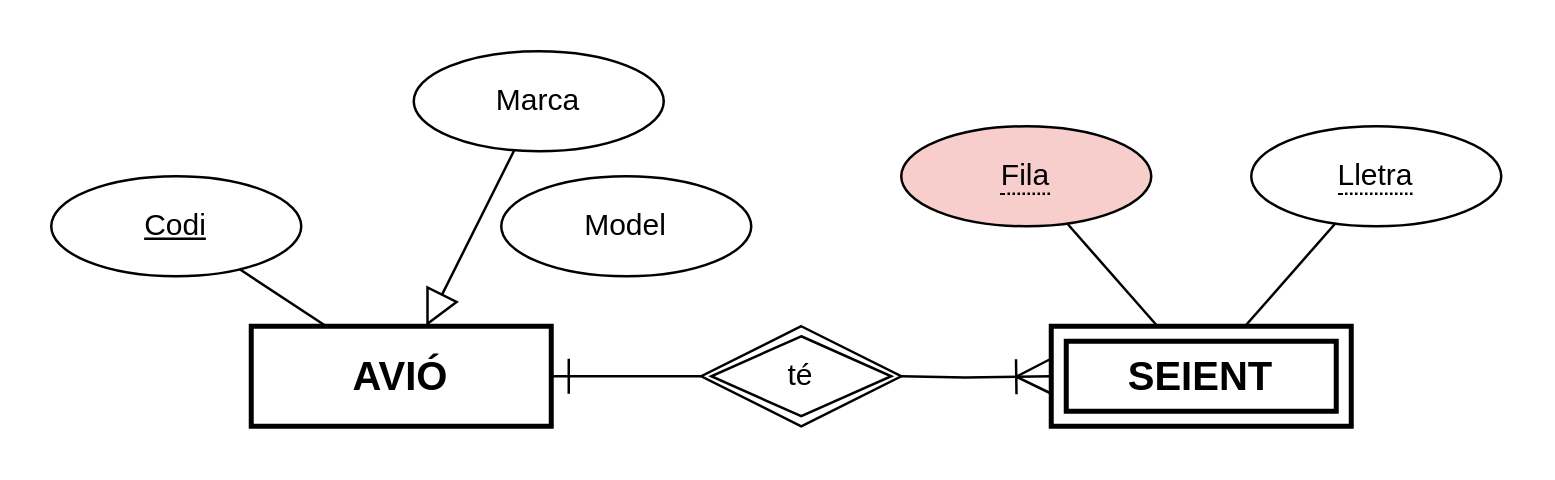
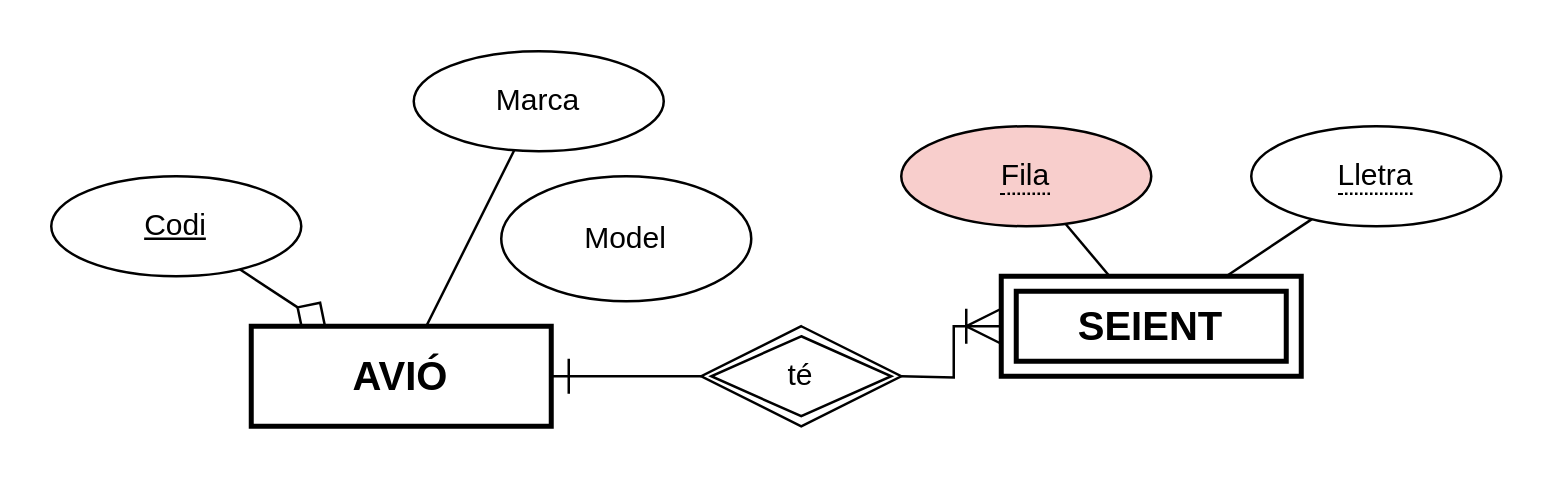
  <mxCell id="0" />
  <mxCell id="1" parent="0" />
- <mxCell id="2" value="&lt;b&gt;SEIENT&lt;/b&gt;" style="shape=ext;margin=3;double=1;whiteSpace=wrap;html=1;align=center;strokeWidth=2;fontSize=16;" parent="1" vertex="1"><mxGeometry x="420" y="130" width="120" height="40" as="geometry" /></mxCell>
+ <mxCell id="2" value="&lt;b&gt;SEIENT&lt;/b&gt;" style="shape=ext;margin=3;double=1;whiteSpace=wrap;html=1;align=center;strokeWidth=2;fontSize=16;" parent="1" vertex="1"><mxGeometry x="400" y="110" width="120" height="40" as="geometry" /></mxCell>
  <mxCell id="3" style="edgeStyle=orthogonalEdgeStyle;rounded=0;orthogonalLoop=1;jettySize=auto;html=1;endArrow=ERone;endFill=0;endSize=12;" parent="1" source="12" target="11" edge="1"><mxGeometry relative="1" as="geometry"><mxPoint x="280" y="150" as="sourcePoint" /></mxGeometry></mxCell>
  <mxCell id="4" style="edgeStyle=orthogonalEdgeStyle;rounded=0;orthogonalLoop=1;jettySize=auto;html=1;endArrow=ERoneToMany;endFill=0;endSize=12;" parent="1" target="2" edge="1"><mxGeometry relative="1" as="geometry"><mxPoint x="360" y="150" as="sourcePoint" /><mxPoint x="300" y="-120" as="targetPoint" /></mxGeometry></mxCell>
  <mxCell id="5" value="Codi" style="ellipse;whiteSpace=wrap;html=1;align=center;fontStyle=4;" parent="1" vertex="1"><mxGeometry x="20" y="70" width="100" height="40" as="geometry" /></mxCell>
- <mxCell id="6" style="rounded=0;orthogonalLoop=1;jettySize=auto;html=1;endArrow=none;endFill=0;endSize=12;" parent="1" source="5" target="11" edge="1"><mxGeometry relative="1" as="geometry"><mxPoint x="270" y="30" as="sourcePoint" /><mxPoint x="210" y="30" as="targetPoint" /></mxGeometry></mxCell>
+ <mxCell id="6" style="rounded=0;orthogonalLoop=1;jettySize=auto;html=1;endArrow=diamond;endFill=0;endSize=12;" parent="1" source="5" target="11" edge="1"><mxGeometry relative="1" as="geometry"><mxPoint x="270" y="30" as="sourcePoint" /><mxPoint x="210" y="30" as="targetPoint" /></mxGeometry></mxCell>
  <mxCell id="7" style="rounded=0;orthogonalLoop=1;jettySize=auto;html=1;endArrow=none;endFill=0;endSize=12;" parent="1" source="9" target="2" edge="1"><mxGeometry relative="1" as="geometry"><mxPoint x="426.377" y="88.897" as="sourcePoint" /><mxPoint x="600" y="80" as="targetPoint" /></mxGeometry></mxCell>
  <mxCell id="8" style="rounded=0;orthogonalLoop=1;jettySize=auto;html=1;endArrow=none;endFill=0;endSize=12;" parent="1" source="10" target="2" edge="1"><mxGeometry relative="1" as="geometry"><mxPoint x="533.623" y="88.897" as="sourcePoint" /><mxPoint x="537" y="71" as="targetPoint" /></mxGeometry></mxCell>
  <mxCell id="9" value="&lt;span style=&quot;border-bottom: 1px dotted&quot;&gt;Fila&lt;/span&gt;" style="ellipse;whiteSpace=wrap;html=1;align=center;fillColor=#f8cecc;" parent="1" vertex="1"><mxGeometry x="360" y="50" width="100" height="40" as="geometry" /></mxCell>
  <mxCell id="10" value="&lt;span style=&quot;border-bottom: 1px dotted&quot;&gt;Lletra&lt;/span&gt;" style="ellipse;whiteSpace=wrap;html=1;align=center;" parent="1" vertex="1"><mxGeometry x="500" y="50" width="100" height="40" as="geometry" /></mxCell>
  <mxCell id="11" value="AVIÓ" style="whiteSpace=wrap;html=1;align=center;fontStyle=1;fontSize=16;strokeWidth=2;" parent="1" vertex="1"><mxGeometry x="100" y="130" width="120" height="40" as="geometry" /></mxCell>
  <mxCell id="12" value="té" style="shape=rhombus;double=1;perimeter=rhombusPerimeter;whiteSpace=wrap;html=1;align=center;" parent="1" vertex="1"><mxGeometry x="280" y="130" width="80" height="40" as="geometry" /></mxCell>
  <mxCell id="13" value="Marca" style="ellipse;whiteSpace=wrap;html=1;align=center;fontStyle=0;" vertex="1" parent="1"><mxGeometry x="165" y="20" width="100" height="40" as="geometry" /></mxCell>
- <mxCell id="14" value="Model" style="ellipse;whiteSpace=wrap;html=1;align=center;fontStyle=0;" vertex="1" parent="1"><mxGeometry x="200" y="70" width="100" height="40" as="geometry" /></mxCell>
- <mxCell id="15" style="rounded=0;orthogonalLoop=1;jettySize=auto;html=1;endArrow=block;endFill=0;endSize=12;" edge="1" parent="1" source="13" target="11"><mxGeometry relative="1" as="geometry"><mxPoint x="89" y="116" as="sourcePoint" /><mxPoint x="133" y="140" as="targetPoint" /></mxGeometry></mxCell>
+ <mxCell id="14" value="Model" style="ellipse;whiteSpace=wrap;html=1;align=center;fontStyle=0;" vertex="1" parent="1"><mxGeometry x="200" y="70" width="100" height="50" as="geometry" /></mxCell>
+ <mxCell id="15" style="rounded=0;orthogonalLoop=1;jettySize=auto;html=1;endArrow=none;endFill=0;endSize=12;" edge="1" parent="1" source="13" target="11"><mxGeometry relative="1" as="geometry"><mxPoint x="89" y="116" as="sourcePoint" /><mxPoint x="133" y="140" as="targetPoint" /></mxGeometry></mxCell>
